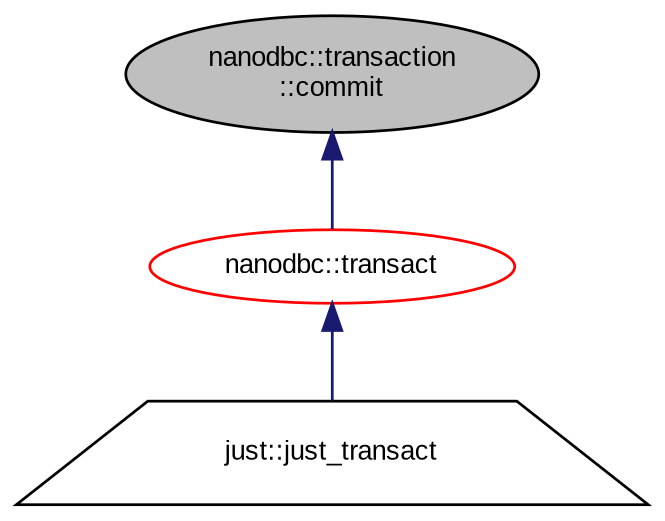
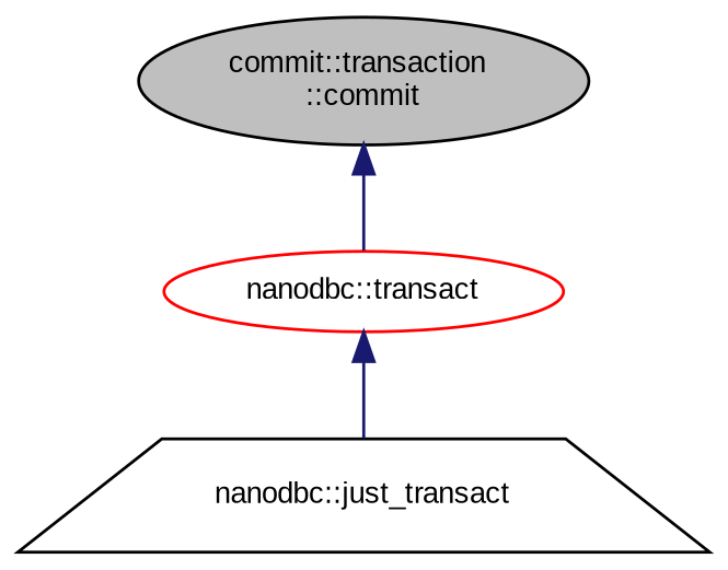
  digraph {
    fontname="Liberation Sans"
    rankdir=TB
    node [color=black fillcolor=white fontname="Liberation Sans" fontsize=10 shape=ellipse style=filled]
    edge [color=midnightblue dir=back fontname="Liberation Sans" fontsize=10 labelfontname=Helvetica labelfontsize=10 style=solid]
-   n1 [fillcolor=grey75 fontcolor=black height=0.2 label="nanodbc::transaction\l::commit" width=0.4]
+   n1 [fillcolor=grey75 fontcolor=black height=0.2 label="commit::transaction\l::commit" width=0.4]
    n2 [color=red height=0.2 label="nanodbc::transact" width=0.4]
-   n3 [height=0.2 label="just::just_transact" shape=trapezium width=0.4]
+   n3 [height=0.2 label="nanodbc::just_transact" shape=trapezium width=0.4]
    n1 -> n2
    n2 -> n3
  }
